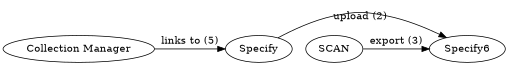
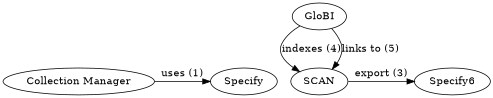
  digraph {
    n1 [label="Collection Manager"]
    n2 [label=Specify]
    n3 [label=Specify6]
    n4 [label=SCAN]
+   n5 [label=GloBI]
    subgraph sub_1 {
      rank=same
      n1
      n2
      n3
      n4
    }
-   n1 -> n2 [label="links to (5)"]
-   n2 -> n3 [label="upload (2)"]
+   n1 -> n2 [label="uses (1)"]
    n4 -> n3 [label="export (3)"]
+   n5 -> n4 [label="indexes (4)"]
+   n5 -> n4 [label="links to (5)"]
  }
